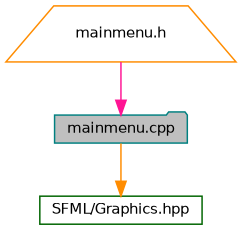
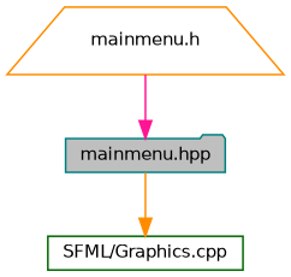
  digraph {
    node [fillcolor=white fontname=Helvetica fontsize=10 style=filled]
    edge [fontname=Helvetica fontsize=10 labelfontname=Helvetica labelfontsize=10 style=solid]
-   n1 [color=teal fillcolor=grey75 fontcolor=black height=0.2 label="mainmenu.cpp" shape=folder width=0.4]
-   n2 [color=darkgreen height=0.2 label="SFML/Graphics.hpp" shape=box width=0.4]
+   n1 [color=teal fillcolor=grey75 fontcolor=black height=0.2 label="mainmenu.hpp" shape=folder width=0.4]
+   n2 [color=darkgreen height=0.2 label="SFML/Graphics.cpp" shape=box width=0.4]
    n3 [color=darkorange height=0.2 label="mainmenu.h" shape=trapezium width=0.4]
    n1 -> n2 [color=darkorange]
    n3 -> n1 [color=deeppink]
  }
